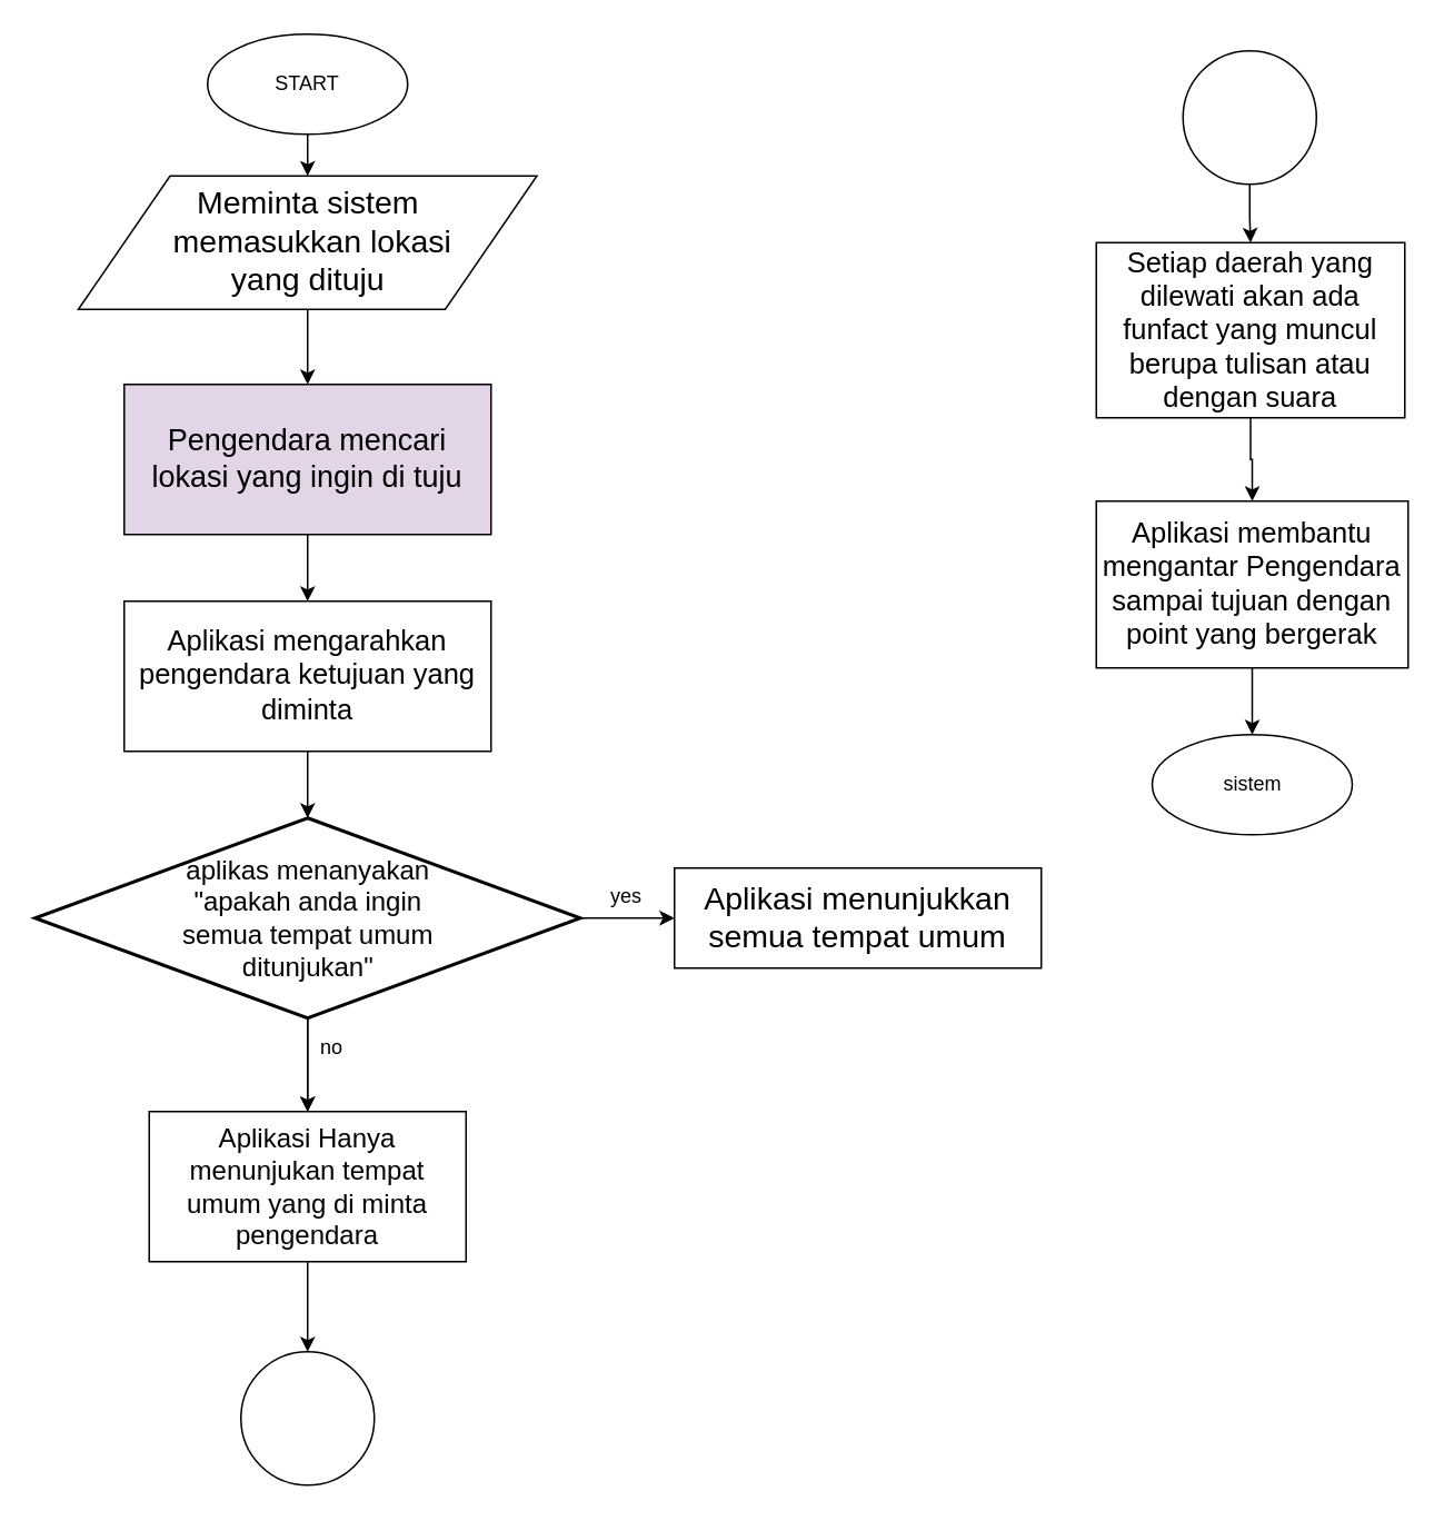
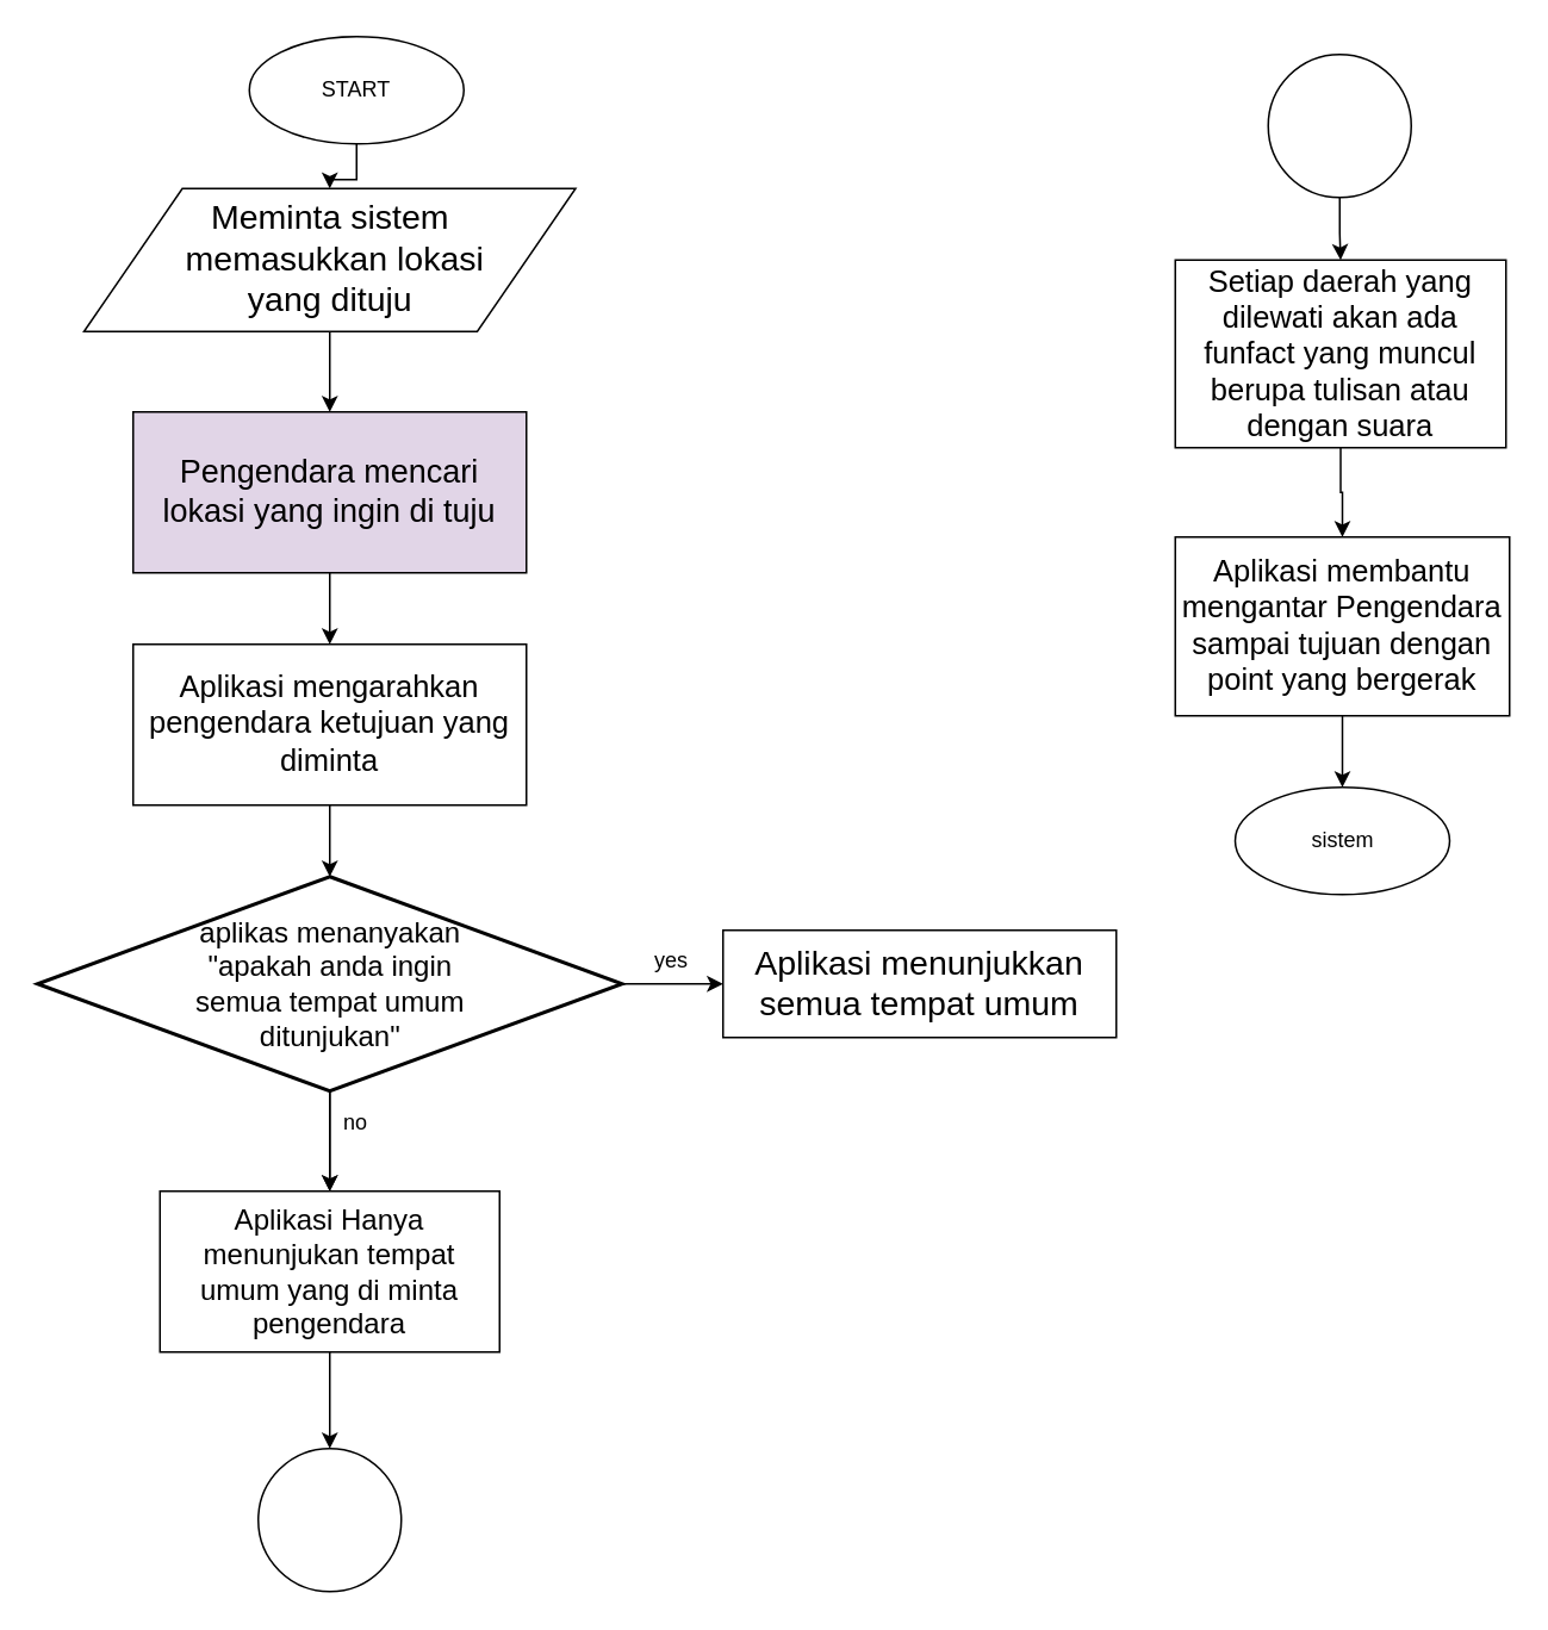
  <mxCell id="0" />
  <mxCell id="1" parent="0" />
  <mxCell id="2" style="edgeStyle=orthogonalEdgeStyle;rounded=0;orthogonalLoop=1;jettySize=auto;html=1;exitX=0.5;exitY=1;exitDx=0;exitDy=0;entryX=0.5;entryY=0;entryDx=0;entryDy=0;" edge="1" parent="1" source="5" target="7"><mxGeometry relative="1" as="geometry"><mxPoint x="184" y="340" as="sourcePoint" /><mxPoint x="184" y="390" as="targetPoint" /></mxGeometry></mxCell>
  <mxCell id="3" style="edgeStyle=orthogonalEdgeStyle;rounded=0;orthogonalLoop=1;jettySize=auto;html=1;exitX=0.5;exitY=1;exitDx=0;exitDy=0;" edge="1" parent="1" source="4" target="10"><mxGeometry relative="1" as="geometry"><mxPoint x="184" y="120" as="targetPoint" /></mxGeometry></mxCell>
- <mxCell id="4" value="START" style="ellipse;whiteSpace=wrap;html=1;" vertex="1" parent="1"><mxGeometry x="124" y="20" width="120" height="60" as="geometry" /></mxCell>
+ <mxCell id="4" value="START" style="ellipse;whiteSpace=wrap;html=1;" vertex="1" parent="1"><mxGeometry x="139" y="20" width="120" height="60" as="geometry" /></mxCell>
  <mxCell id="5" value="&lt;span style=&quot;font-size: 18px ; white-space: normal&quot;&gt;Pengendara mencari lokasi yang ingin di tuju&lt;/span&gt;" style="rounded=0;whiteSpace=wrap;html=1;fillColor=#e1d5e7;" vertex="1" parent="1"><mxGeometry x="74" y="230" width="220" height="90" as="geometry" /></mxCell>
  <mxCell id="6" style="edgeStyle=orthogonalEdgeStyle;rounded=0;orthogonalLoop=1;jettySize=auto;html=1;exitX=0.5;exitY=1;exitDx=0;exitDy=0;" edge="1" parent="1" source="7" target="14"><mxGeometry relative="1" as="geometry" /></mxCell>
  <mxCell id="7" value="&lt;span style=&quot;font-size: 17px ; white-space: normal&quot;&gt;Aplikasi mengarahkan pengendara ketujuan yang diminta&lt;/span&gt;" style="rounded=0;whiteSpace=wrap;html=1;" vertex="1" parent="1"><mxGeometry x="74" y="360" width="220" height="90" as="geometry" /></mxCell>
  <mxCell id="8" value="&lt;font style=&quot;font-size: 19px&quot;&gt;Aplikasi menunjukkan semua tempat umum&lt;/font&gt;" style="rounded=0;whiteSpace=wrap;html=1;" vertex="1" parent="1"><mxGeometry x="404" y="520" width="220" height="60" as="geometry" /></mxCell>
  <mxCell id="9" style="edgeStyle=orthogonalEdgeStyle;rounded=0;orthogonalLoop=1;jettySize=auto;html=1;exitX=0.5;exitY=1;exitDx=0;exitDy=0;entryX=0.5;entryY=0;entryDx=0;entryDy=0;" edge="1" parent="1" source="10" target="5"><mxGeometry relative="1" as="geometry" /></mxCell>
  <mxCell id="10" value="&lt;font style=&quot;font-size: 19px&quot;&gt;Meminta sistem&lt;br&gt;&amp;nbsp;memasukkan lokasi &lt;br&gt;yang dituju&lt;/font&gt;" style="shape=parallelogram;perimeter=parallelogramPerimeter;whiteSpace=wrap;html=1;" vertex="1" parent="1"><mxGeometry x="46.5" y="105" width="275" height="80" as="geometry" /></mxCell>
  <mxCell id="11" style="edgeStyle=orthogonalEdgeStyle;rounded=0;orthogonalLoop=1;jettySize=auto;html=1;exitX=1;exitY=0.5;exitDx=0;exitDy=0;exitPerimeter=0;entryX=0;entryY=0.5;entryDx=0;entryDy=0;" edge="1" parent="1" source="14" target="8"><mxGeometry relative="1" as="geometry" /></mxCell>
  <mxCell id="12" style="edgeStyle=orthogonalEdgeStyle;rounded=0;orthogonalLoop=1;jettySize=auto;html=1;exitX=0.5;exitY=1;exitDx=0;exitDy=0;exitPerimeter=0;" edge="1" parent="1" source="14" target="17"><mxGeometry relative="1" as="geometry" /></mxCell>
  <mxCell id="13" value="" style="edgeStyle=orthogonalEdgeStyle;rounded=0;orthogonalLoop=1;jettySize=auto;html=1;" edge="1" parent="1" source="14" target="17"><mxGeometry relative="1" as="geometry" /></mxCell>
  <mxCell id="14" value="&lt;font style=&quot;font-size: 16px&quot;&gt;aplikas menanyakan &lt;br&gt;&quot;apakah anda ingin &lt;br&gt;semua tempat umum &lt;br&gt;ditunjukan&quot;&lt;/font&gt;" style="strokeWidth=2;html=1;shape=mxgraph.flowchart.decision;whiteSpace=wrap;fontFamily=Helvetica;fontSize=12;fontColor=#000000;align=center;strokeColor=#000000;fillColor=#ffffff;" vertex="1" parent="1"><mxGeometry x="20.5" y="490" width="327" height="120" as="geometry" /></mxCell>
  <mxCell id="15" value="yes" style="text;html=1;resizable=0;points=[];autosize=1;align=left;verticalAlign=top;spacingTop=-4;" vertex="1" parent="1"><mxGeometry x="364" y="527" width="30" height="20" as="geometry" /></mxCell>
  <mxCell id="16" style="edgeStyle=orthogonalEdgeStyle;rounded=0;orthogonalLoop=1;jettySize=auto;html=1;exitX=0.5;exitY=1;exitDx=0;exitDy=0;entryX=0.5;entryY=0;entryDx=0;entryDy=0;" edge="1" parent="1" source="17" target="22"><mxGeometry relative="1" as="geometry" /></mxCell>
  <mxCell id="17" value="&lt;font style=&quot;font-size: 16px&quot;&gt;Aplikasi Hanya menunjukan tempat umum yang di minta pengendara&lt;/font&gt;" style="rounded=0;whiteSpace=wrap;html=1;" vertex="1" parent="1"><mxGeometry x="89" y="666" width="190" height="90" as="geometry" /></mxCell>
  <mxCell id="18" value="no" style="text;html=1;resizable=0;points=[];autosize=1;align=left;verticalAlign=top;spacingTop=-4;" vertex="1" parent="1"><mxGeometry x="190" y="618" width="30" height="20" as="geometry" /></mxCell>
  <mxCell id="19" value="" style="edgeStyle=orthogonalEdgeStyle;rounded=0;orthogonalLoop=1;jettySize=auto;html=1;" edge="1" parent="1" source="20" target="21"><mxGeometry relative="1" as="geometry" /></mxCell>
  <mxCell id="20" value="&lt;font style=&quot;font-size: 17px&quot;&gt;Aplikasi membantu mengantar Pengendara sampai tujuan dengan point yang bergerak&lt;/font&gt;" style="rounded=0;whiteSpace=wrap;html=1;" vertex="1" parent="1"><mxGeometry x="657" y="300" width="187" height="100" as="geometry" /></mxCell>
  <mxCell id="21" value="sistem" style="ellipse;whiteSpace=wrap;html=1;" vertex="1" parent="1"><mxGeometry x="690.5" y="440" width="120" height="60" as="geometry" /></mxCell>
  <mxCell id="22" value="" style="ellipse;whiteSpace=wrap;html=1;aspect=fixed;" vertex="1" parent="1"><mxGeometry x="144" y="810" width="80" height="80" as="geometry" /></mxCell>
  <mxCell id="23" value="" style="edgeStyle=orthogonalEdgeStyle;rounded=0;orthogonalLoop=1;jettySize=auto;html=1;entryX=0.5;entryY=0;entryDx=0;entryDy=0;" edge="1" parent="1" source="24" target="26"><mxGeometry relative="1" as="geometry" /></mxCell>
  <mxCell id="24" value="" style="ellipse;whiteSpace=wrap;html=1;aspect=fixed;" vertex="1" parent="1"><mxGeometry x="709" y="30" width="80" height="80" as="geometry" /></mxCell>
  <mxCell id="25" value="" style="edgeStyle=orthogonalEdgeStyle;rounded=0;orthogonalLoop=1;jettySize=auto;html=1;" edge="1" parent="1" source="26" target="20"><mxGeometry relative="1" as="geometry" /></mxCell>
  <mxCell id="26" value="&lt;font style=&quot;font-size: 17px&quot;&gt;Setiap daerah yang dilewati akan ada funfact yang muncul berupa tulisan atau dengan suara&lt;/font&gt;" style="rounded=0;whiteSpace=wrap;html=1;" vertex="1" parent="1"><mxGeometry x="657" y="145" width="185" height="105" as="geometry" /></mxCell>
